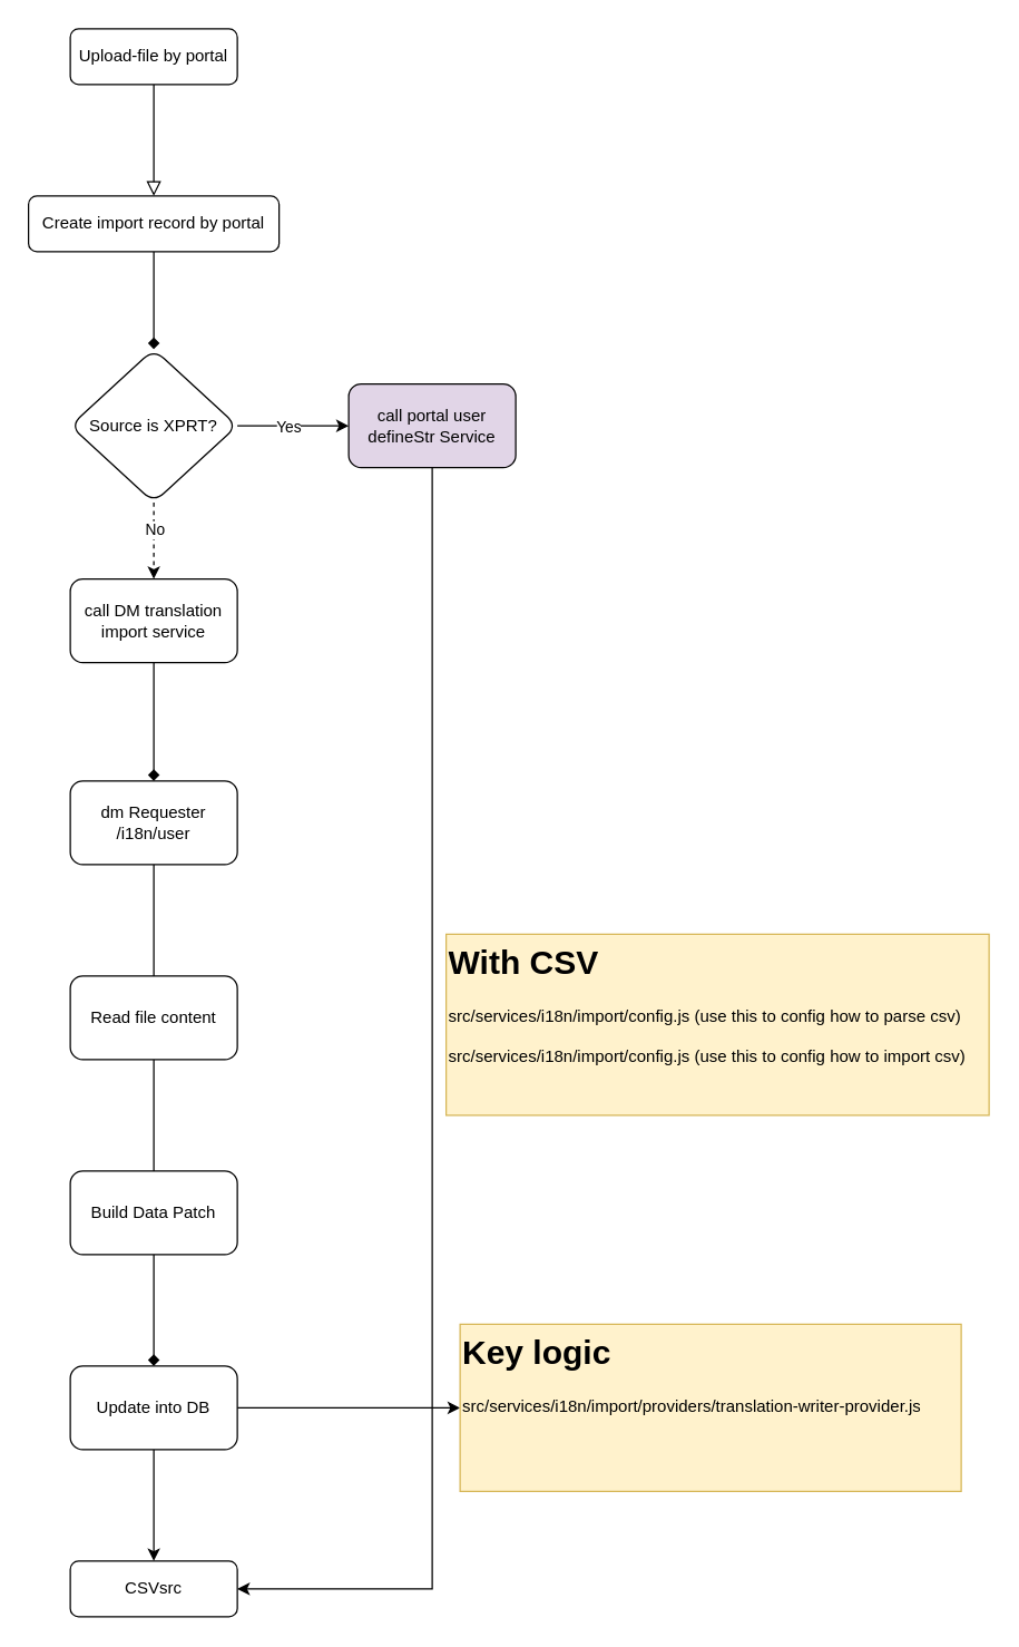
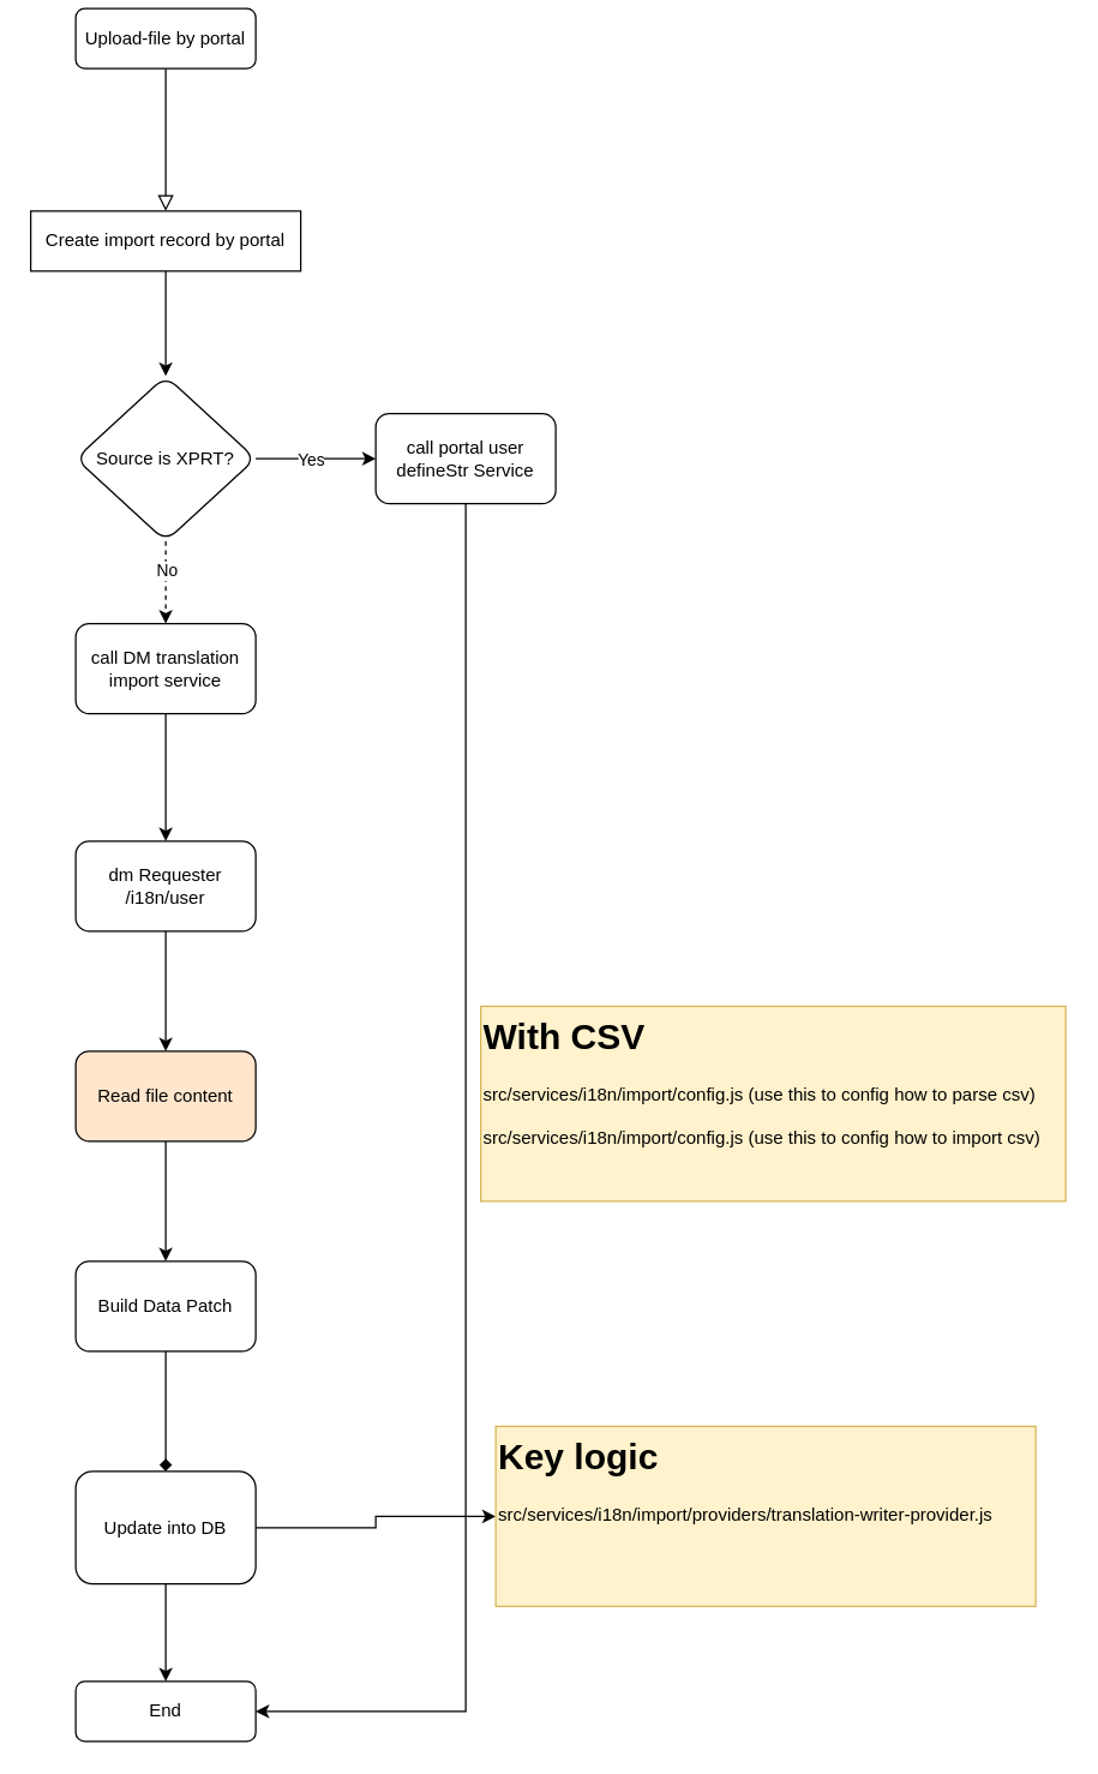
  <mxCell id="0" />
  <mxCell id="1" parent="0" />
  <mxCell id="2" value="" style="rounded=0;html=1;jettySize=auto;orthogonalLoop=1;fontSize=11;endArrow=block;endFill=0;endSize=8;strokeWidth=1;shadow=0;labelBackgroundColor=none;edgeStyle=orthogonalEdgeStyle;exitX=0.5;exitY=1;exitDx=0;exitDy=0;entryX=0.5;entryY=0;entryDx=0;entryDy=0;" parent="1" source="4" target="6" edge="1"><mxGeometry y="20" relative="1" as="geometry"><mxPoint as="offset" /><mxPoint x="110" y="80" as="sourcePoint" /><mxPoint x="110" y="120" as="targetPoint" /></mxGeometry></mxCell>
- <mxCell id="3" value="CSVsrc" style="rounded=1;whiteSpace=wrap;html=1;fontSize=12;glass=0;strokeWidth=1;shadow=0;" parent="1" vertex="1"><mxGeometry x="50" y="1120" width="120" height="40" as="geometry" /></mxCell>
- <mxCell id="4" value="Upload-file by portal" style="rounded=1;whiteSpace=wrap;html=1;fontSize=12;glass=0;strokeWidth=1;shadow=0;" vertex="1" parent="1"><mxGeometry x="50" y="20" width="120" height="40" as="geometry" /></mxCell>
- <mxCell id="5" value="" style="edgeStyle=orthogonalEdgeStyle;rounded=0;orthogonalLoop=1;jettySize=auto;html=1;endArrow=diamond;" edge="1" parent="1" source="6" target="11"><mxGeometry relative="1" as="geometry" /></mxCell>
- <mxCell id="6" value="Create import record by portal" style="rounded=1;whiteSpace=wrap;html=1;fontSize=12;glass=0;strokeWidth=1;shadow=0;" vertex="1" parent="1"><mxGeometry x="20" y="140" width="180" height="40" as="geometry" /></mxCell>
+ <mxCell id="3" value="End" style="rounded=1;whiteSpace=wrap;html=1;fontSize=12;glass=0;strokeWidth=1;shadow=0;" parent="1" vertex="1"><mxGeometry x="50" y="1120" width="120" height="40" as="geometry" /></mxCell>
+ <mxCell id="4" value="Upload-file by portal" style="rounded=1;whiteSpace=wrap;html=1;fontSize=12;glass=0;strokeWidth=1;shadow=0;" vertex="1" parent="1"><mxGeometry x="50" y="5" width="120" height="40" as="geometry" /></mxCell>
+ <mxCell id="5" value="" style="edgeStyle=orthogonalEdgeStyle;rounded=0;orthogonalLoop=1;jettySize=auto;html=1;" edge="1" parent="1" source="6" target="11"><mxGeometry relative="1" as="geometry" /></mxCell>
+ <mxCell id="6" value="Create import record by portal" style="whiteSpace=wrap;html=1;fontSize=12;glass=0;strokeWidth=1;shadow=0;rounded=0;" vertex="1" parent="1"><mxGeometry x="20" y="140" width="180" height="40" as="geometry" /></mxCell>
  <mxCell id="7" value="" style="edgeStyle=orthogonalEdgeStyle;rounded=0;orthogonalLoop=1;jettySize=auto;html=1;" edge="1" parent="1" source="11" target="13"><mxGeometry relative="1" as="geometry" /></mxCell>
  <mxCell id="8" value="Yes" style="edgeLabel;html=1;align=center;verticalAlign=middle;resizable=0;points=[];" vertex="1" connectable="0" parent="7"><mxGeometry x="-0.1" relative="1" as="geometry"><mxPoint as="offset" /></mxGeometry></mxCell>
  <mxCell id="9" value="" style="edgeStyle=orthogonalEdgeStyle;rounded=0;orthogonalLoop=1;jettySize=auto;html=1;dashed=1;" edge="1" parent="1" source="11" target="15"><mxGeometry relative="1" as="geometry" /></mxCell>
  <mxCell id="10" value="No" style="edgeLabel;html=1;align=center;verticalAlign=middle;resizable=0;points=[];" vertex="1" connectable="0" parent="9"><mxGeometry x="-0.295" relative="1" as="geometry"><mxPoint as="offset" /></mxGeometry></mxCell>
  <mxCell id="11" value="Source is XPRT?" style="rhombus;whiteSpace=wrap;html=1;rounded=1;glass=0;strokeWidth=1;shadow=0;" vertex="1" parent="1"><mxGeometry x="50" y="250" width="120" height="110" as="geometry" /></mxCell>
  <mxCell id="12" style="edgeStyle=orthogonalEdgeStyle;rounded=0;orthogonalLoop=1;jettySize=auto;html=1;exitX=0.5;exitY=1;exitDx=0;exitDy=0;entryX=1;entryY=0.5;entryDx=0;entryDy=0;" edge="1" parent="1" source="13" target="3"><mxGeometry relative="1" as="geometry" /></mxCell>
- <mxCell id="13" value="call portal user defineStr Service" style="whiteSpace=wrap;html=1;rounded=1;glass=0;strokeWidth=1;shadow=0;fillColor=#e1d5e7;" vertex="1" parent="1"><mxGeometry x="250" y="275" width="120" height="60" as="geometry" /></mxCell>
- <mxCell id="14" value="" style="edgeStyle=orthogonalEdgeStyle;rounded=0;orthogonalLoop=1;jettySize=auto;html=1;endArrow=diamond;" edge="1" parent="1" source="15" target="17"><mxGeometry relative="1" as="geometry" /></mxCell>
+ <mxCell id="13" value="call portal user defineStr Service" style="whiteSpace=wrap;html=1;rounded=1;glass=0;strokeWidth=1;shadow=0;" vertex="1" parent="1"><mxGeometry x="250" y="275" width="120" height="60" as="geometry" /></mxCell>
+ <mxCell id="14" value="" style="edgeStyle=orthogonalEdgeStyle;rounded=0;orthogonalLoop=1;jettySize=auto;html=1;" edge="1" parent="1" source="15" target="17"><mxGeometry relative="1" as="geometry" /></mxCell>
  <mxCell id="15" value="call DM translation import service" style="whiteSpace=wrap;html=1;rounded=1;glass=0;strokeWidth=1;shadow=0;" vertex="1" parent="1"><mxGeometry x="50" y="415" width="120" height="60" as="geometry" /></mxCell>
- <mxCell id="16" value="" style="edgeStyle=orthogonalEdgeStyle;rounded=0;orthogonalLoop=1;jettySize=auto;html=1;endArrow=none;" edge="1" parent="1" source="17" target="19"><mxGeometry relative="1" as="geometry" /></mxCell>
+ <mxCell id="16" value="" style="edgeStyle=orthogonalEdgeStyle;rounded=0;orthogonalLoop=1;jettySize=auto;html=1;" edge="1" parent="1" source="17" target="19"><mxGeometry relative="1" as="geometry" /></mxCell>
  <mxCell id="17" value="dm Requester /i18n/user" style="whiteSpace=wrap;html=1;rounded=1;glass=0;strokeWidth=1;shadow=0;" vertex="1" parent="1"><mxGeometry x="50" y="560" width="120" height="60" as="geometry" /></mxCell>
- <mxCell id="18" value="" style="edgeStyle=orthogonalEdgeStyle;rounded=0;orthogonalLoop=1;jettySize=auto;html=1;endArrow=none;" edge="1" parent="1" source="19" target="21"><mxGeometry relative="1" as="geometry" /></mxCell>
- <mxCell id="19" value="Read file content" style="whiteSpace=wrap;html=1;rounded=1;glass=0;strokeWidth=1;shadow=0;" vertex="1" parent="1"><mxGeometry x="50" y="700" width="120" height="60" as="geometry" /></mxCell>
+ <mxCell id="18" value="" style="edgeStyle=orthogonalEdgeStyle;rounded=0;orthogonalLoop=1;jettySize=auto;html=1;" edge="1" parent="1" source="19" target="21"><mxGeometry relative="1" as="geometry" /></mxCell>
+ <mxCell id="19" value="Read file content" style="whiteSpace=wrap;html=1;rounded=1;glass=0;strokeWidth=1;shadow=0;fillColor=#ffe6cc;" vertex="1" parent="1"><mxGeometry x="50" y="700" width="120" height="60" as="geometry" /></mxCell>
  <mxCell id="20" value="" style="edgeStyle=orthogonalEdgeStyle;rounded=0;orthogonalLoop=1;jettySize=auto;html=1;endArrow=diamond;" edge="1" parent="1" source="21" target="24"><mxGeometry relative="1" as="geometry" /></mxCell>
  <mxCell id="21" value="Build Data Patch" style="whiteSpace=wrap;html=1;rounded=1;glass=0;strokeWidth=1;shadow=0;" vertex="1" parent="1"><mxGeometry x="50" y="840" width="120" height="60" as="geometry" /></mxCell>
  <mxCell id="22" value="" style="edgeStyle=orthogonalEdgeStyle;rounded=0;orthogonalLoop=1;jettySize=auto;html=1;" edge="1" parent="1" source="24" target="3"><mxGeometry relative="1" as="geometry" /></mxCell>
  <mxCell id="23" style="edgeStyle=orthogonalEdgeStyle;rounded=0;orthogonalLoop=1;jettySize=auto;html=1;exitX=1;exitY=0.5;exitDx=0;exitDy=0;" edge="1" parent="1" source="24" target="25"><mxGeometry relative="1" as="geometry" /></mxCell>
- <mxCell id="24" value="Update into DB" style="whiteSpace=wrap;html=1;rounded=1;glass=0;strokeWidth=1;shadow=0;" vertex="1" parent="1"><mxGeometry x="50" y="980" width="120" height="60" as="geometry" /></mxCell>
+ <mxCell id="24" value="Update into DB" style="whiteSpace=wrap;html=1;rounded=1;glass=0;strokeWidth=1;shadow=0;" vertex="1" parent="1"><mxGeometry x="50" y="980" width="120" height="75" as="geometry" /></mxCell>
  <mxCell id="25" value="&lt;h1 style=&quot;margin-top: 0px;&quot;&gt;Key logic&lt;/h1&gt;&lt;p&gt;src/services/i18n/import/providers/translation-writer-provider.js&lt;/p&gt;" style="text;html=1;whiteSpace=wrap;overflow=hidden;rounded=0;fillColor=#fff2cc;strokeColor=#d6b656;" vertex="1" parent="1"><mxGeometry x="330" y="950" width="360" height="120" as="geometry" /></mxCell>
  <mxCell id="26" value="&lt;h1 style=&quot;margin-top: 0px;&quot;&gt;With CSV&lt;/h1&gt;&lt;p&gt;src/services/i18n/import/config.js (use this to config how to parse csv)&lt;br&gt;&lt;br&gt;src/services/i18n/import/config.js (use this to config how to import csv)&lt;/p&gt;" style="text;html=1;whiteSpace=wrap;overflow=hidden;rounded=0;fillColor=#fff2cc;strokeColor=#d6b656;" vertex="1" parent="1"><mxGeometry x="320" y="670" width="390" height="130" as="geometry" /></mxCell>
